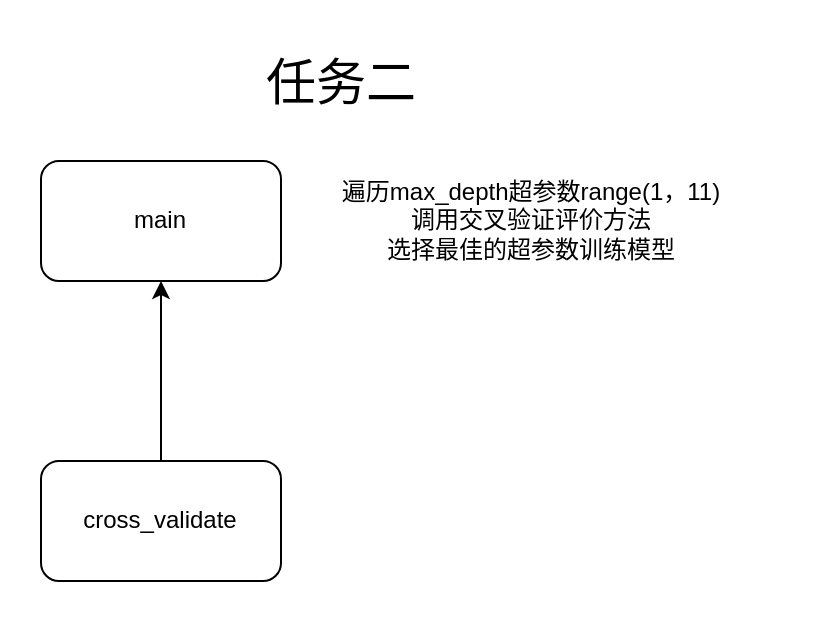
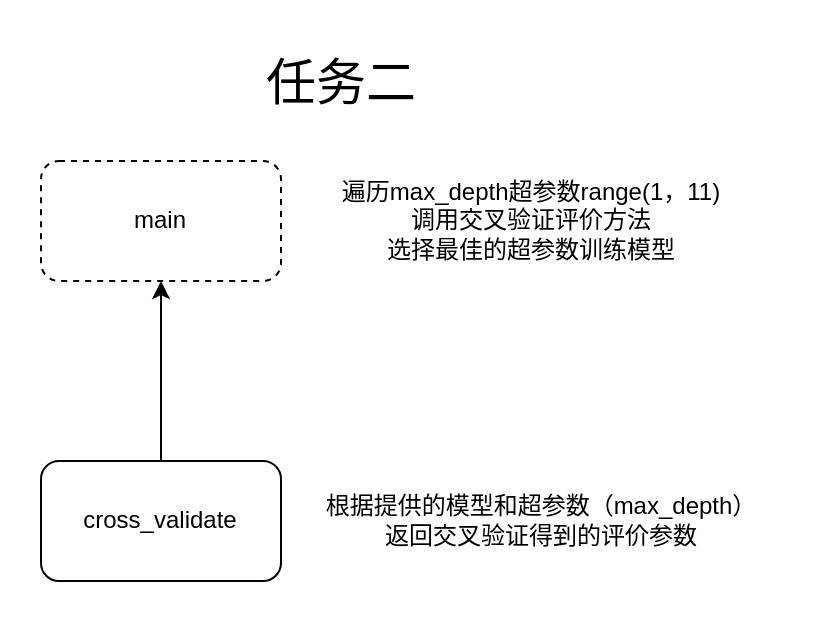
  <mxCell id="0" />
  <mxCell id="1" parent="0" />
  <mxCell id="2" style="edgeStyle=none;html=1;exitX=0.5;exitY=0;exitDx=0;exitDy=0;entryX=0.5;entryY=1;entryDx=0;entryDy=0;" edge="1" parent="1" source="3" target="4"><mxGeometry relative="1" as="geometry" /></mxCell>
  <mxCell id="3" value="cross_validate" style="rounded=1;whiteSpace=wrap;html=1;" vertex="1" parent="1"><mxGeometry x="20" y="230" width="120" height="60" as="geometry" /></mxCell>
- <mxCell id="4" value="main" style="rounded=1;whiteSpace=wrap;html=1;" vertex="1" parent="1"><mxGeometry x="20" y="80" width="120" height="60" as="geometry" /></mxCell>
+ <mxCell id="4" value="main" style="rounded=1;whiteSpace=wrap;html=1;dashed=1;" vertex="1" parent="1"><mxGeometry x="20" y="80" width="120" height="60" as="geometry" /></mxCell>
+ <mxCell id="5" value="根据提供的模型和超参数（max_depth）&lt;br&gt;返回交叉验证得到的评价参数" style="text;html=1;align=center;verticalAlign=middle;resizable=0;points=[];autosize=1;strokeColor=none;fillColor=none;" vertex="1" parent="1"><mxGeometry x="150" y="240" width="240" height="40" as="geometry" /></mxCell>
  <mxCell id="6" value="遍历max_depth超参数range(1，11)&lt;br&gt;调用交叉验证评价方法&lt;br&gt;选择最佳的超参数训练模型" style="text;html=1;align=center;verticalAlign=middle;resizable=0;points=[];autosize=1;strokeColor=none;fillColor=none;" vertex="1" parent="1"><mxGeometry x="160" y="80" width="210" height="60" as="geometry" /></mxCell>
  <mxCell id="7" value="&lt;font style=&quot;font-size: 25px;&quot;&gt;任务二&lt;/font&gt;" style="text;html=1;align=center;verticalAlign=middle;resizable=0;points=[];autosize=1;strokeColor=none;fillColor=none;" vertex="1" parent="1"><mxGeometry x="120" y="20" width="100" height="40" as="geometry" /></mxCell>
